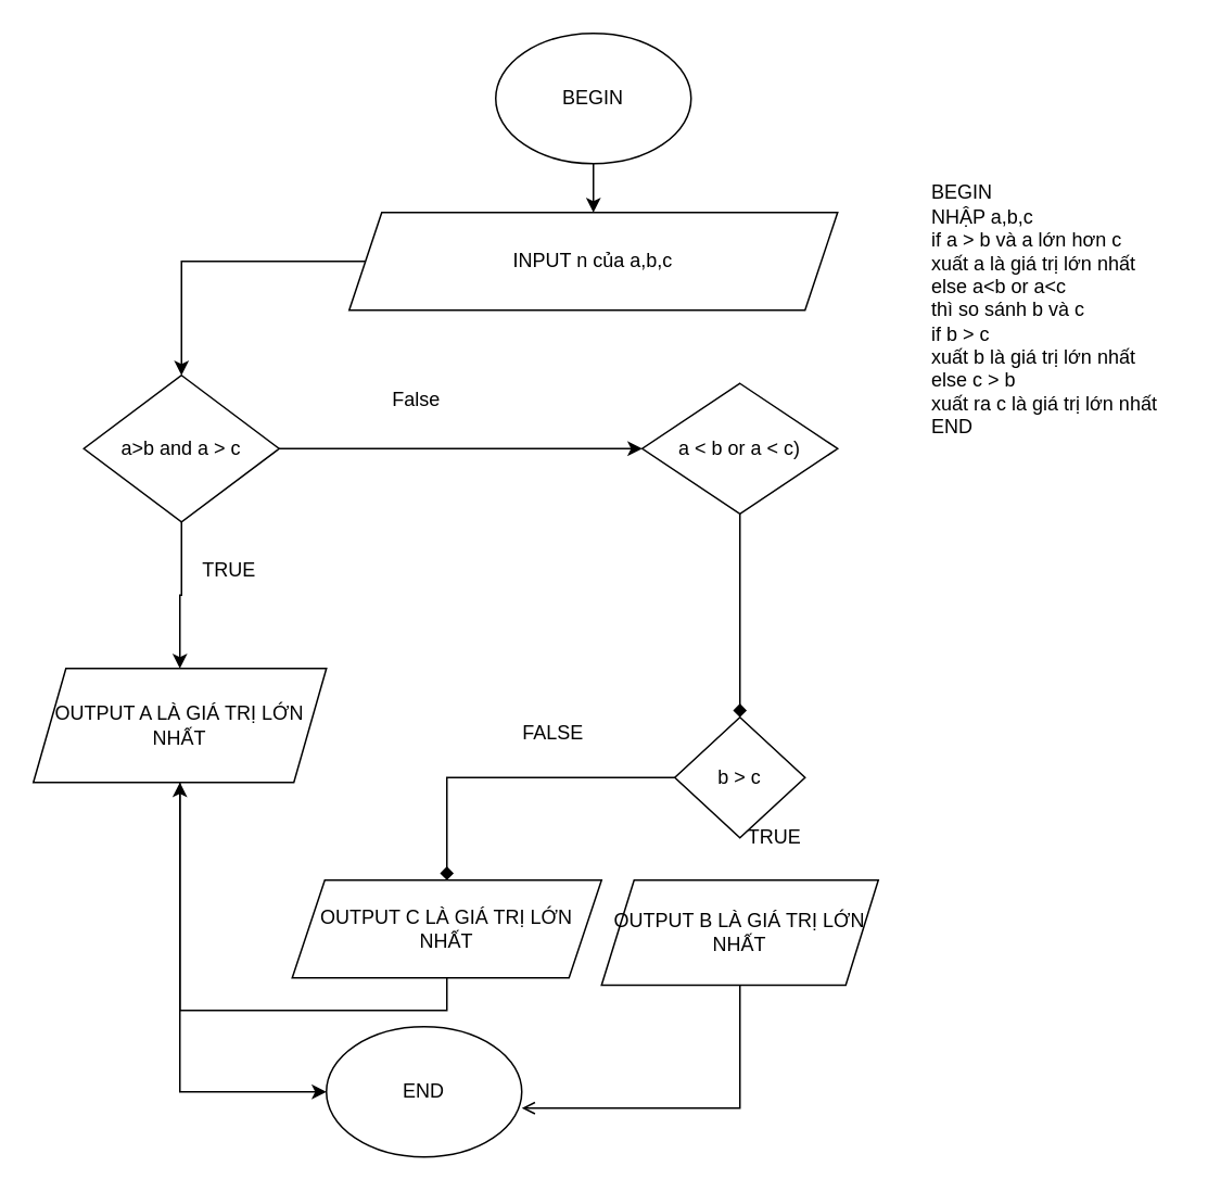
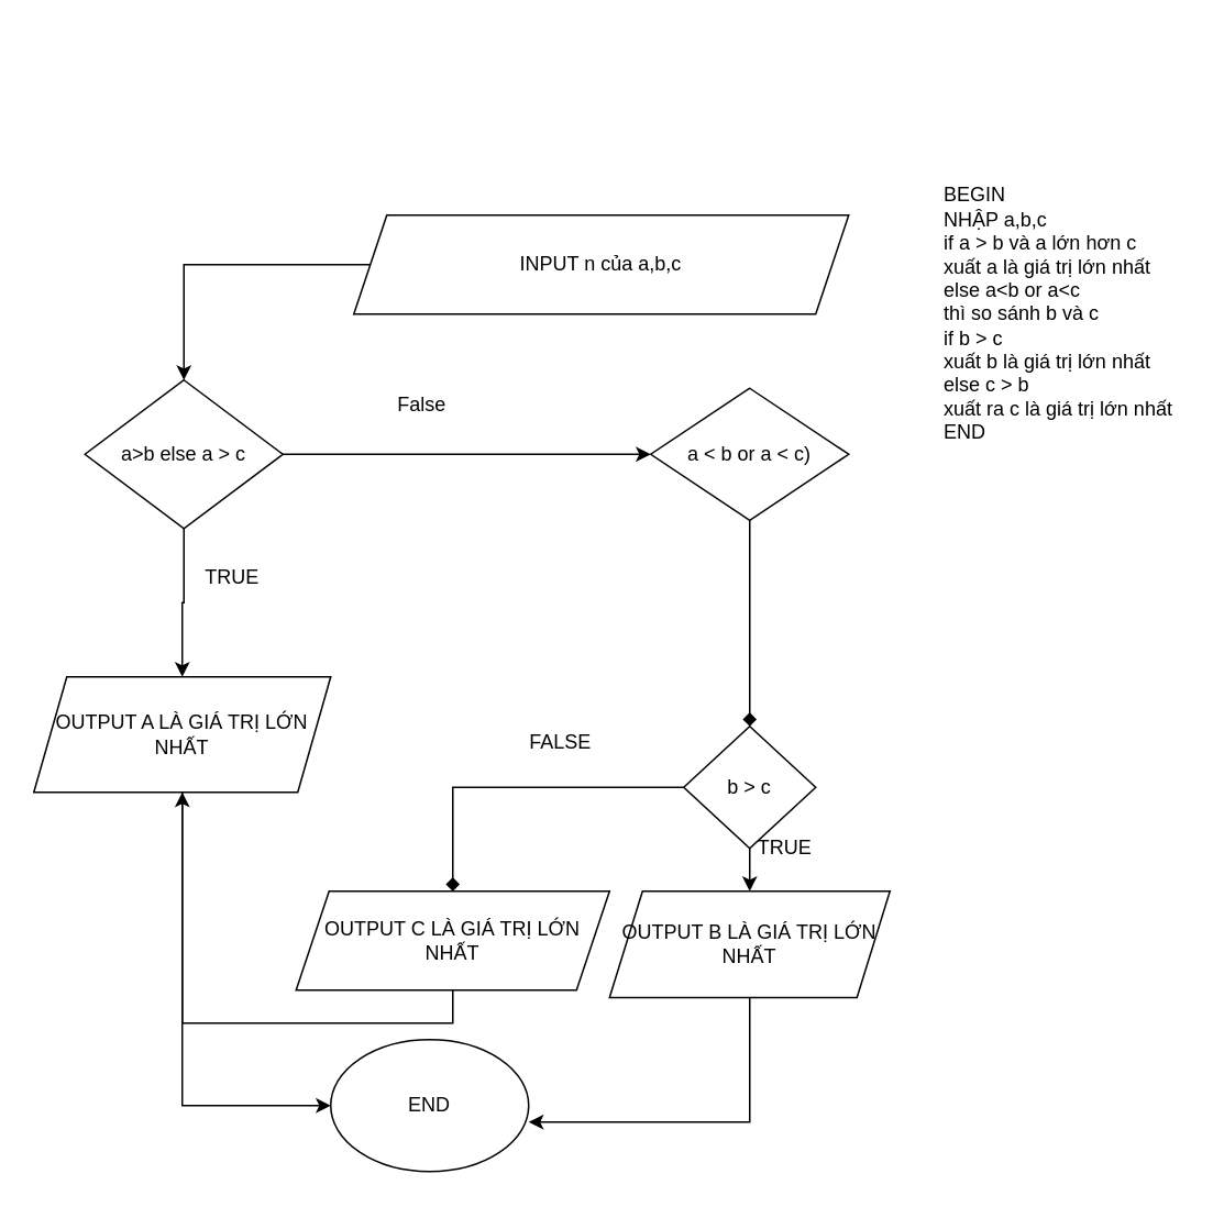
  <mxCell id="0" />
  <mxCell id="1" parent="0" />
- <mxCell id="2" value="" style="edgeStyle=orthogonalEdgeStyle;rounded=0;orthogonalLoop=1;jettySize=auto;html=1;" edge="1" parent="1" source="3" target="6"><mxGeometry relative="1" as="geometry" /></mxCell>
- <mxCell id="3" value="BEGIN" style="ellipse;whiteSpace=wrap;html=1;" vertex="1" parent="1"><mxGeometry x="304" y="20" width="120" height="80" as="geometry" /></mxCell>
  <mxCell id="4" value="END" style="ellipse;whiteSpace=wrap;html=1;" vertex="1" parent="1"><mxGeometry x="200" y="630" width="120" height="80" as="geometry" /></mxCell>
  <mxCell id="5" style="edgeStyle=orthogonalEdgeStyle;rounded=0;orthogonalLoop=1;jettySize=auto;html=1;entryX=0.5;entryY=0;entryDx=0;entryDy=0;" edge="1" parent="1" source="6" target="9"><mxGeometry relative="1" as="geometry" /></mxCell>
  <mxCell id="6" value="INPUT n của a,b,c" style="shape=parallelogram;perimeter=parallelogramPerimeter;whiteSpace=wrap;html=1;fixedSize=1;" vertex="1" parent="1"><mxGeometry x="214" y="130" width="300" height="60" as="geometry" /></mxCell>
  <mxCell id="7" style="edgeStyle=orthogonalEdgeStyle;rounded=0;orthogonalLoop=1;jettySize=auto;html=1;exitX=0.5;exitY=1;exitDx=0;exitDy=0;entryX=0.5;entryY=0;entryDx=0;entryDy=0;" edge="1" parent="1" source="9" target="16"><mxGeometry relative="1" as="geometry" /></mxCell>
  <mxCell id="8" style="edgeStyle=orthogonalEdgeStyle;rounded=0;orthogonalLoop=1;jettySize=auto;html=1;exitX=1;exitY=0.5;exitDx=0;exitDy=0;" edge="1" parent="1" source="9" target="11"><mxGeometry relative="1" as="geometry" /></mxCell>
- <mxCell id="9" value="a&amp;gt;b and a &amp;gt; c" style="rhombus;whiteSpace=wrap;html=1;" vertex="1" parent="1"><mxGeometry x="51" y="230" width="120" height="90" as="geometry" /></mxCell>
+ <mxCell id="9" value="a&amp;gt;b else a &amp;gt; c" style="rhombus;whiteSpace=wrap;html=1;" vertex="1" parent="1"><mxGeometry x="51" y="230" width="120" height="90" as="geometry" /></mxCell>
  <mxCell id="10" style="edgeStyle=orthogonalEdgeStyle;rounded=0;orthogonalLoop=1;jettySize=auto;html=1;exitX=0.5;exitY=1;exitDx=0;exitDy=0;entryX=0.5;entryY=0;entryDx=0;entryDy=0;endArrow=diamond;" edge="1" parent="1" source="11" target="14"><mxGeometry relative="1" as="geometry" /></mxCell>
  <mxCell id="11" value="a &amp;lt; b or a &amp;lt; c)" style="rhombus;whiteSpace=wrap;html=1;" vertex="1" parent="1"><mxGeometry x="394" y="235" width="120" height="80" as="geometry" /></mxCell>
+ <mxCell id="12" style="edgeStyle=orthogonalEdgeStyle;rounded=0;orthogonalLoop=1;jettySize=auto;html=1;exitX=0.5;exitY=1;exitDx=0;exitDy=0;entryX=0.5;entryY=0;entryDx=0;entryDy=0;" edge="1" parent="1" source="14" target="20"><mxGeometry relative="1" as="geometry" /></mxCell>
  <mxCell id="13" style="edgeStyle=orthogonalEdgeStyle;rounded=0;orthogonalLoop=1;jettySize=auto;html=1;exitX=0;exitY=0.5;exitDx=0;exitDy=0;entryX=0.5;entryY=0;entryDx=0;entryDy=0;endArrow=diamond;" edge="1" parent="1" source="14" target="23"><mxGeometry relative="1" as="geometry" /></mxCell>
  <mxCell id="14" value="b &amp;gt; c" style="rhombus;whiteSpace=wrap;html=1;" vertex="1" parent="1"><mxGeometry x="414" y="440" width="80" height="74" as="geometry" /></mxCell>
  <mxCell id="15" style="edgeStyle=orthogonalEdgeStyle;rounded=0;orthogonalLoop=1;jettySize=auto;html=1;exitX=0.5;exitY=1;exitDx=0;exitDy=0;entryX=0;entryY=0.5;entryDx=0;entryDy=0;" edge="1" parent="1" source="16" target="4"><mxGeometry relative="1" as="geometry" /></mxCell>
  <mxCell id="16" value="OUTPUT A LÀ GIÁ TRỊ LỚN NHẤT" style="shape=parallelogram;perimeter=parallelogramPerimeter;whiteSpace=wrap;html=1;fixedSize=1;" vertex="1" parent="1"><mxGeometry x="20" y="410" width="180" height="70" as="geometry" /></mxCell>
  <mxCell id="17" value="TRUE&lt;br&gt;" style="text;html=1;align=center;verticalAlign=middle;resizable=0;points=[];autosize=1;" vertex="1" parent="1"><mxGeometry x="115" y="340" width="50" height="20" as="geometry" /></mxCell>
  <mxCell id="18" value="False&lt;br&gt;" style="text;html=1;align=center;verticalAlign=middle;resizable=0;points=[];autosize=1;" vertex="1" parent="1"><mxGeometry x="230" y="235" width="50" height="20" as="geometry" /></mxCell>
- <mxCell id="19" style="edgeStyle=orthogonalEdgeStyle;rounded=0;orthogonalLoop=1;jettySize=auto;html=1;exitX=0.5;exitY=1;exitDx=0;exitDy=0;entryX=1;entryY=0.625;entryDx=0;entryDy=0;entryPerimeter=0;endArrow=open;" edge="1" parent="1" source="20" target="4"><mxGeometry relative="1" as="geometry" /></mxCell>
+ <mxCell id="19" style="edgeStyle=orthogonalEdgeStyle;rounded=0;orthogonalLoop=1;jettySize=auto;html=1;exitX=0.5;exitY=1;exitDx=0;exitDy=0;entryX=1;entryY=0.625;entryDx=0;entryDy=0;entryPerimeter=0;" edge="1" parent="1" source="20" target="4"><mxGeometry relative="1" as="geometry" /></mxCell>
  <mxCell id="20" value="OUTPUT B LÀ GIÁ TRỊ LỚN NHẤT" style="shape=parallelogram;perimeter=parallelogramPerimeter;whiteSpace=wrap;html=1;fixedSize=1;" vertex="1" parent="1"><mxGeometry x="369" y="540" width="170" height="64.5" as="geometry" /></mxCell>
  <mxCell id="21" value="TRUE" style="text;html=1;align=center;verticalAlign=middle;resizable=0;points=[];autosize=1;" vertex="1" parent="1"><mxGeometry x="450" y="504" width="50" height="20" as="geometry" /></mxCell>
  <mxCell id="22" style="edgeStyle=orthogonalEdgeStyle;rounded=0;orthogonalLoop=1;jettySize=auto;html=1;exitX=0.5;exitY=1;exitDx=0;exitDy=0;" edge="1" parent="1" source="23" target="16"><mxGeometry relative="1" as="geometry" /></mxCell>
  <mxCell id="23" value="OUTPUT C LÀ GIÁ TRỊ LỚN NHẤT" style="shape=parallelogram;perimeter=parallelogramPerimeter;whiteSpace=wrap;html=1;fixedSize=1;" vertex="1" parent="1"><mxGeometry x="179" y="540" width="190" height="60" as="geometry" /></mxCell>
  <mxCell id="24" value="FALSE" style="text;html=1;align=center;verticalAlign=middle;resizable=0;points=[];autosize=1;" vertex="1" parent="1"><mxGeometry x="314" y="440" width="50" height="20" as="geometry" /></mxCell>
  <mxCell id="25" value="BEGIN&lt;br&gt;NHẬP a,b,c&lt;br&gt;if a &amp;gt; b và a lớn hơn c&lt;br&gt;xuất a là giá trị lớn nhất&lt;br&gt;else a&amp;lt;b or a&amp;lt;c&lt;br&gt;thì so sánh b và c&amp;nbsp;&lt;br&gt;if b &amp;gt; c&amp;nbsp;&lt;br&gt;xuất b là giá trị lớn nhất&lt;br&gt;else c &amp;gt; b&lt;br&gt;xuất ra c là giá trị lớn nhất&lt;br&gt;END" style="text;html=1;align=left;verticalAlign=middle;resizable=0;points=[];autosize=1;" vertex="1" parent="1"><mxGeometry x="570" y="110" width="150" height="160" as="geometry" /></mxCell>
